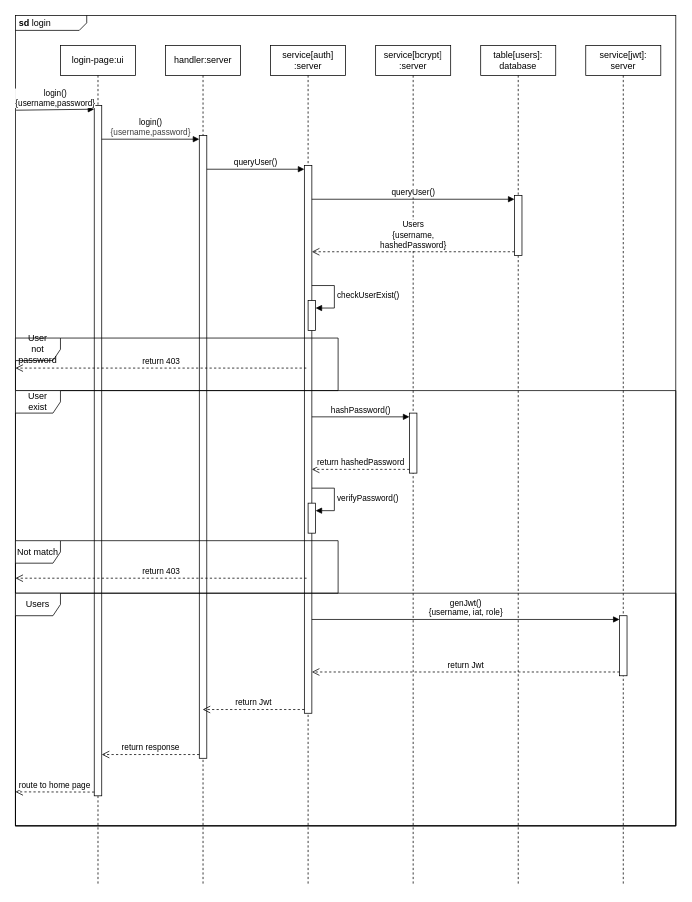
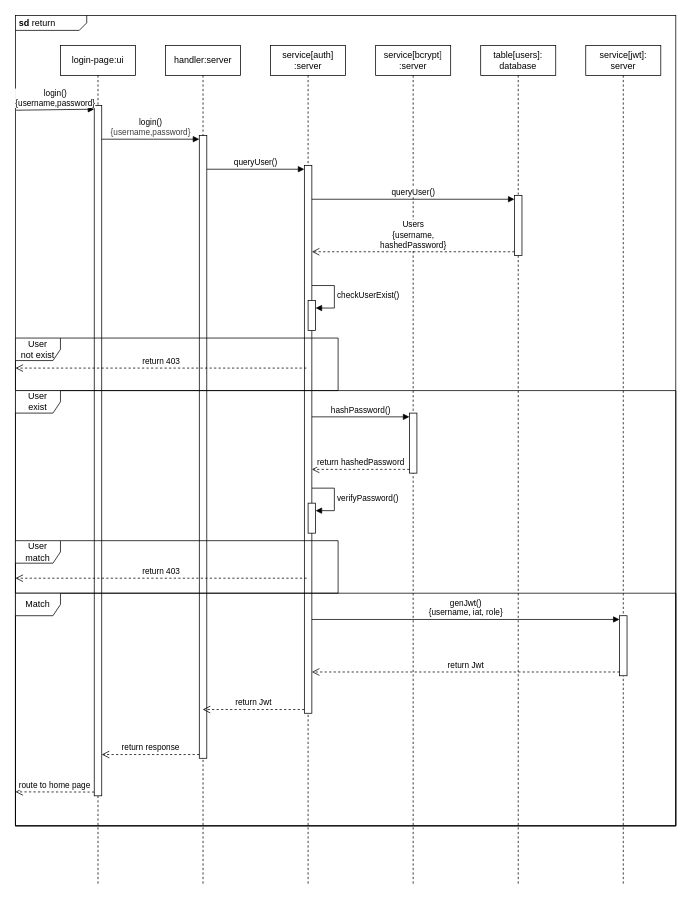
  <mxCell id="0" />
  <mxCell id="1" parent="0" />
- <mxCell id="2" value="&lt;p style=&quot;margin:0px;margin-top:4px;margin-left:5px;text-align:left;&quot;&gt;&lt;b&gt;sd&lt;/b&gt;  login&lt;/p&gt;" style="html=1;shape=mxgraph.sysml.package;overflow=fill;labelX=95;align=left;spacingLeft=5;verticalAlign=top;spacingTop=-3;" vertex="1" parent="1"><mxGeometry x="20" y="20" width="880" height="1080" as="geometry" /></mxCell>
+ <mxCell id="2" value="&lt;p style=&quot;margin:0px;margin-top:4px;margin-left:5px;text-align:left;&quot;&gt;&lt;b&gt;sd&lt;/b&gt;  return&lt;/p&gt;" style="html=1;shape=mxgraph.sysml.package;overflow=fill;labelX=95;align=left;spacingLeft=5;verticalAlign=top;spacingTop=-3;" vertex="1" parent="1"><mxGeometry x="20" y="20" width="880" height="1080" as="geometry" /></mxCell>
  <mxCell id="3" value="login-page:ui" style="shape=umlLifeline;perimeter=lifelinePerimeter;whiteSpace=wrap;html=1;container=1;dropTarget=0;collapsible=0;recursiveResize=0;outlineConnect=0;portConstraint=eastwest;newEdgeStyle={&quot;curved&quot;:0,&quot;rounded&quot;:0};" vertex="1" parent="1"><mxGeometry x="80" y="60" width="100" height="1120" as="geometry" /></mxCell>
  <mxCell id="4" value="" style="html=1;points=[[0,0,0,0,5],[0,1,0,0,-5],[1,0,0,0,5],[1,1,0,0,-5]];perimeter=orthogonalPerimeter;outlineConnect=0;targetShapes=umlLifeline;portConstraint=eastwest;newEdgeStyle={&quot;curved&quot;:0,&quot;rounded&quot;:0};" vertex="1" parent="3"><mxGeometry x="45" y="80" width="10" height="920" as="geometry" /></mxCell>
  <mxCell id="5" value="handler:server" style="shape=umlLifeline;perimeter=lifelinePerimeter;whiteSpace=wrap;html=1;container=1;dropTarget=0;collapsible=0;recursiveResize=0;outlineConnect=0;portConstraint=eastwest;newEdgeStyle={&quot;curved&quot;:0,&quot;rounded&quot;:0};" vertex="1" parent="1"><mxGeometry x="220" y="60" width="100" height="1120" as="geometry" /></mxCell>
  <mxCell id="6" value="" style="html=1;points=[[0,0,0,0,5],[0,1,0,0,-5],[1,0,0,0,5],[1,1,0,0,-5]];perimeter=orthogonalPerimeter;outlineConnect=0;targetShapes=umlLifeline;portConstraint=eastwest;newEdgeStyle={&quot;curved&quot;:0,&quot;rounded&quot;:0};" vertex="1" parent="5"><mxGeometry x="45" y="120" width="10" height="830" as="geometry" /></mxCell>
  <mxCell id="7" value="service[auth]&lt;div&gt;:server&lt;/div&gt;" style="shape=umlLifeline;perimeter=lifelinePerimeter;whiteSpace=wrap;html=1;container=1;dropTarget=0;collapsible=0;recursiveResize=0;outlineConnect=0;portConstraint=eastwest;newEdgeStyle={&quot;curved&quot;:0,&quot;rounded&quot;:0};" vertex="1" parent="1"><mxGeometry x="360" y="60" width="100" height="1120" as="geometry" /></mxCell>
  <mxCell id="8" value="" style="html=1;points=[[0,0,0,0,5],[0,1,0,0,-5],[1,0,0,0,5],[1,1,0,0,-5]];perimeter=orthogonalPerimeter;outlineConnect=0;targetShapes=umlLifeline;portConstraint=eastwest;newEdgeStyle={&quot;curved&quot;:0,&quot;rounded&quot;:0};" vertex="1" parent="7"><mxGeometry x="45" y="160" width="10" height="730" as="geometry" /></mxCell>
  <mxCell id="9" value="" style="html=1;points=[[0,0,0,0,5],[0,1,0,0,-5],[1,0,0,0,5],[1,1,0,0,-5]];perimeter=orthogonalPerimeter;outlineConnect=0;targetShapes=umlLifeline;portConstraint=eastwest;newEdgeStyle={&quot;curved&quot;:0,&quot;rounded&quot;:0};" vertex="1" parent="7"><mxGeometry x="50" y="340" width="10" height="40" as="geometry" /></mxCell>
  <mxCell id="10" value="checkUserExist()" style="html=1;align=left;spacingLeft=2;endArrow=block;rounded=0;edgeStyle=orthogonalEdgeStyle;curved=0;rounded=0;" edge="1" target="9" parent="7"><mxGeometry relative="1" as="geometry"><mxPoint x="55" y="320" as="sourcePoint" /><Array as="points"><mxPoint x="85" y="350" /></Array></mxGeometry></mxCell>
  <mxCell id="11" value="service[bcrypt&lt;span style=&quot;color: rgb(63, 63, 63); background-color: transparent;&quot;&gt;]&lt;/span&gt;&lt;div&gt;&lt;div&gt;:server&lt;/div&gt;&lt;/div&gt;" style="shape=umlLifeline;perimeter=lifelinePerimeter;whiteSpace=wrap;html=1;container=1;dropTarget=0;collapsible=0;recursiveResize=0;outlineConnect=0;portConstraint=eastwest;newEdgeStyle={&quot;curved&quot;:0,&quot;rounded&quot;:0};" vertex="1" parent="1"><mxGeometry x="500" y="60" width="100" height="1120" as="geometry" /></mxCell>
  <mxCell id="12" value="table[users]:&lt;div&gt;database&lt;/div&gt;" style="shape=umlLifeline;perimeter=lifelinePerimeter;whiteSpace=wrap;html=1;container=1;dropTarget=0;collapsible=0;recursiveResize=0;outlineConnect=0;portConstraint=eastwest;newEdgeStyle={&quot;curved&quot;:0,&quot;rounded&quot;:0};" vertex="1" parent="1"><mxGeometry x="640" y="60" width="100" height="1120" as="geometry" /></mxCell>
  <mxCell id="13" value="" style="html=1;points=[[0,0,0,0,5],[0,1,0,0,-5],[1,0,0,0,5],[1,1,0,0,-5]];perimeter=orthogonalPerimeter;outlineConnect=0;targetShapes=umlLifeline;portConstraint=eastwest;newEdgeStyle={&quot;curved&quot;:0,&quot;rounded&quot;:0};" vertex="1" parent="12"><mxGeometry x="45" y="200" width="10" height="80" as="geometry" /></mxCell>
  <mxCell id="14" value="service[jwt]:&lt;div&gt;server&lt;/div&gt;" style="shape=umlLifeline;perimeter=lifelinePerimeter;whiteSpace=wrap;html=1;container=1;dropTarget=0;collapsible=0;recursiveResize=0;outlineConnect=0;portConstraint=eastwest;newEdgeStyle={&quot;curved&quot;:0,&quot;rounded&quot;:0};" vertex="1" parent="1"><mxGeometry x="780" y="60" width="100" height="1120" as="geometry" /></mxCell>
  <mxCell id="15" value="&lt;span style=&quot;color: rgb(0, 0, 0);&quot;&gt;queryUser()&lt;/span&gt;" style="html=1;verticalAlign=bottom;endArrow=block;curved=0;rounded=0;entryX=0;entryY=0;entryDx=0;entryDy=5;" edge="1" target="13" parent="1" source="8"><mxGeometry relative="1" as="geometry"><mxPoint x="615" y="265" as="sourcePoint" /></mxGeometry></mxCell>
  <mxCell id="16" value="Users&lt;div&gt;{username,&lt;/div&gt;&lt;div&gt;hashedPassword}&lt;/div&gt;" style="html=1;verticalAlign=bottom;endArrow=open;dashed=1;endSize=8;curved=0;rounded=0;exitX=0;exitY=1;exitDx=0;exitDy=-5;" edge="1" source="13" parent="1" target="8"><mxGeometry relative="1" as="geometry"><mxPoint x="615" y="335" as="targetPoint" /></mxGeometry></mxCell>
  <mxCell id="17" value="login()&lt;div&gt;{username,password}&lt;/div&gt;" style="html=1;verticalAlign=bottom;endArrow=block;curved=0;rounded=0;entryX=0;entryY=0;entryDx=0;entryDy=5;exitX=0.001;exitY=0.117;exitDx=0;exitDy=0;exitPerimeter=0;" edge="1" target="4" parent="1" source="2"><mxGeometry relative="1" as="geometry"><mxPoint x="55" y="145" as="sourcePoint" /></mxGeometry></mxCell>
  <mxCell id="18" value="route to home page" style="html=1;verticalAlign=bottom;endArrow=open;dashed=1;endSize=8;curved=0;rounded=0;exitX=0;exitY=1;exitDx=0;exitDy=-5;entryX=0;entryY=0.854;entryDx=0;entryDy=0;entryPerimeter=0;" edge="1" source="4" parent="1" target="29"><mxGeometry relative="1" as="geometry"><mxPoint x="55" y="215" as="targetPoint" /></mxGeometry></mxCell>
- <mxCell id="19" value="User&lt;div&gt;not password&lt;/div&gt;" style="shape=umlFrame;whiteSpace=wrap;html=1;pointerEvents=0;" vertex="1" parent="1"><mxGeometry x="20" y="450" width="430" height="70" as="geometry" /></mxCell>
+ <mxCell id="19" value="User&lt;div&gt;not exist&lt;/div&gt;" style="shape=umlFrame;whiteSpace=wrap;html=1;pointerEvents=0;" vertex="1" parent="1"><mxGeometry x="20" y="450" width="430" height="70" as="geometry" /></mxCell>
  <mxCell id="20" value="return 403" style="html=1;verticalAlign=bottom;endArrow=open;dashed=1;endSize=8;curved=0;rounded=0;entryX=-0.003;entryY=0.404;entryDx=0;entryDy=0;entryPerimeter=0;" edge="1" parent="1"><mxGeometry x="-0.0" relative="1" as="geometry"><mxPoint x="20" y="490" as="targetPoint" /><mxPoint x="407.64" y="490" as="sourcePoint" /><mxPoint as="offset" /></mxGeometry></mxCell>
  <mxCell id="21" value="User&lt;div&gt;exist&lt;/div&gt;" style="shape=umlFrame;whiteSpace=wrap;html=1;pointerEvents=0;" vertex="1" parent="1"><mxGeometry x="20" y="520" width="880" height="580" as="geometry" /></mxCell>
  <mxCell id="22" value="" style="html=1;points=[[0,0,0,0,5],[0,1,0,0,-5],[1,0,0,0,5],[1,1,0,0,-5]];perimeter=orthogonalPerimeter;outlineConnect=0;targetShapes=umlLifeline;portConstraint=eastwest;newEdgeStyle={&quot;curved&quot;:0,&quot;rounded&quot;:0};" vertex="1" parent="1"><mxGeometry x="545" y="550" width="10" height="80" as="geometry" /></mxCell>
  <mxCell id="23" value="hashPassword()" style="html=1;verticalAlign=bottom;endArrow=block;curved=0;rounded=0;entryX=0;entryY=0;entryDx=0;entryDy=5;" edge="1" target="22" parent="1" source="8"><mxGeometry relative="1" as="geometry"><mxPoint x="475" y="555" as="sourcePoint" /></mxGeometry></mxCell>
  <mxCell id="24" value="return hashedPassword" style="html=1;verticalAlign=bottom;endArrow=open;dashed=1;endSize=8;curved=0;rounded=0;exitX=0;exitY=1;exitDx=0;exitDy=-5;" edge="1" source="22" parent="1" target="8"><mxGeometry relative="1" as="geometry"><mxPoint x="475" y="625" as="targetPoint" /></mxGeometry></mxCell>
- <mxCell id="25" value="&lt;div&gt;Not match&lt;/div&gt;" style="shape=umlFrame;whiteSpace=wrap;html=1;pointerEvents=0;" vertex="1" parent="1"><mxGeometry x="20" y="720" width="430" height="70" as="geometry" /></mxCell>
+ <mxCell id="25" value="&lt;div&gt;User match&lt;/div&gt;" style="shape=umlFrame;whiteSpace=wrap;html=1;pointerEvents=0;" vertex="1" parent="1"><mxGeometry x="20" y="720" width="430" height="70" as="geometry" /></mxCell>
  <mxCell id="26" value="" style="html=1;points=[[0,0,0,0,5],[0,1,0,0,-5],[1,0,0,0,5],[1,1,0,0,-5]];perimeter=orthogonalPerimeter;outlineConnect=0;targetShapes=umlLifeline;portConstraint=eastwest;newEdgeStyle={&quot;curved&quot;:0,&quot;rounded&quot;:0};" vertex="1" parent="1"><mxGeometry x="410" y="670" width="10" height="40" as="geometry" /></mxCell>
  <mxCell id="27" value="verifyPassword()" style="html=1;align=left;spacingLeft=2;endArrow=block;rounded=0;edgeStyle=orthogonalEdgeStyle;curved=0;rounded=0;" edge="1" target="26" parent="1"><mxGeometry relative="1" as="geometry"><mxPoint x="415" y="650" as="sourcePoint" /><Array as="points"><mxPoint x="445" y="680" /></Array></mxGeometry></mxCell>
  <mxCell id="28" value="return 403" style="html=1;verticalAlign=bottom;endArrow=open;dashed=1;endSize=8;curved=0;rounded=0;entryX=-0.003;entryY=0.404;entryDx=0;entryDy=0;entryPerimeter=0;" edge="1" parent="1"><mxGeometry relative="1" as="geometry"><mxPoint x="20" y="770" as="targetPoint" /><mxPoint x="408" y="770" as="sourcePoint" /></mxGeometry></mxCell>
- <mxCell id="29" value="Users" style="shape=umlFrame;whiteSpace=wrap;html=1;pointerEvents=0;" vertex="1" parent="1"><mxGeometry x="20" y="790" width="880" height="310" as="geometry" /></mxCell>
+ <mxCell id="29" value="Match" style="shape=umlFrame;whiteSpace=wrap;html=1;pointerEvents=0;" vertex="1" parent="1"><mxGeometry x="20" y="790" width="880" height="310" as="geometry" /></mxCell>
  <mxCell id="30" value="return Jwt" style="html=1;verticalAlign=bottom;endArrow=open;dashed=1;endSize=8;curved=0;rounded=0;exitX=0;exitY=1;exitDx=0;exitDy=-5;" edge="1" source="8" parent="1" target="5"><mxGeometry relative="1" as="geometry"><mxPoint x="300" y="895" as="targetPoint" /></mxGeometry></mxCell>
  <mxCell id="31" value="" style="html=1;points=[[0,0,0,0,5],[0,1,0,0,-5],[1,0,0,0,5],[1,1,0,0,-5]];perimeter=orthogonalPerimeter;outlineConnect=0;targetShapes=umlLifeline;portConstraint=eastwest;newEdgeStyle={&quot;curved&quot;:0,&quot;rounded&quot;:0};" vertex="1" parent="1"><mxGeometry x="825" y="820" width="10" height="80" as="geometry" /></mxCell>
  <mxCell id="32" value="genJwt()&lt;div&gt;{username, iat, role}&lt;/div&gt;" style="html=1;verticalAlign=bottom;endArrow=block;curved=0;rounded=0;entryX=0;entryY=0;entryDx=0;entryDy=5;" edge="1" target="31" parent="1" source="8"><mxGeometry relative="1" as="geometry"><mxPoint x="755" y="825" as="sourcePoint" /></mxGeometry></mxCell>
  <mxCell id="33" value="return Jwt" style="html=1;verticalAlign=bottom;endArrow=open;dashed=1;endSize=8;curved=0;rounded=0;exitX=0;exitY=1;exitDx=0;exitDy=-5;" edge="1" source="31" parent="1" target="8"><mxGeometry relative="1" as="geometry"><mxPoint x="755" y="895" as="targetPoint" /></mxGeometry></mxCell>
  <mxCell id="34" value="return response" style="html=1;verticalAlign=bottom;endArrow=open;dashed=1;endSize=8;curved=0;rounded=0;exitX=0;exitY=1;exitDx=0;exitDy=-5;" edge="1" source="6" parent="1" target="4"><mxGeometry relative="1" as="geometry"><mxPoint x="195" y="255" as="targetPoint" /></mxGeometry></mxCell>
  <mxCell id="35" value="queryUser()" style="html=1;verticalAlign=bottom;endArrow=block;curved=0;rounded=0;entryX=0;entryY=0;entryDx=0;entryDy=5;" edge="1" target="8" parent="1" source="6"><mxGeometry relative="1" as="geometry"><mxPoint x="340" y="225" as="sourcePoint" /></mxGeometry></mxCell>
  <mxCell id="36" value="&lt;span style=&quot;color: rgb(0, 0, 0);&quot;&gt;login()&lt;/span&gt;&lt;div style=&quot;color: rgb(63, 63, 63); scrollbar-color: rgb(226, 226, 226) rgb(251, 251, 251);&quot;&gt;{username,password}&lt;/div&gt;" style="html=1;verticalAlign=bottom;endArrow=block;curved=0;rounded=0;entryX=0;entryY=0;entryDx=0;entryDy=5;" edge="1" target="6" parent="1" source="4"><mxGeometry relative="1" as="geometry"><mxPoint x="195" y="185" as="sourcePoint" /></mxGeometry></mxCell>
